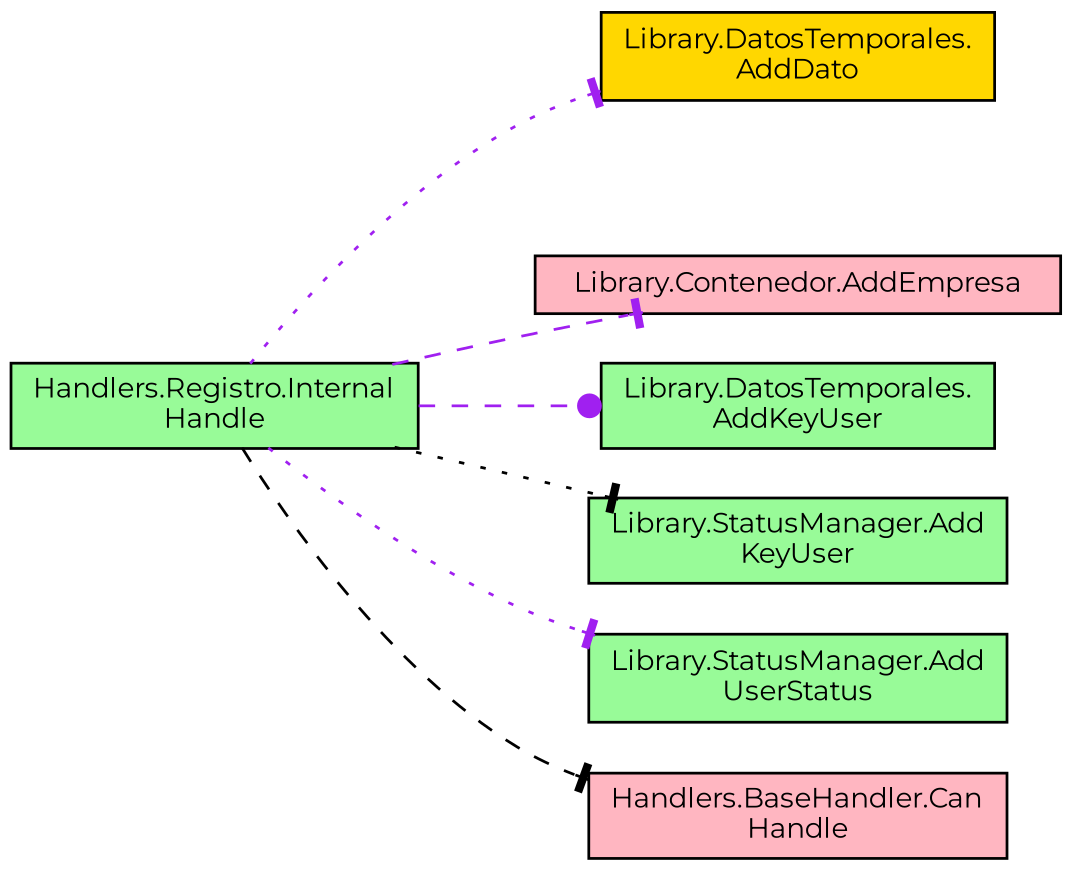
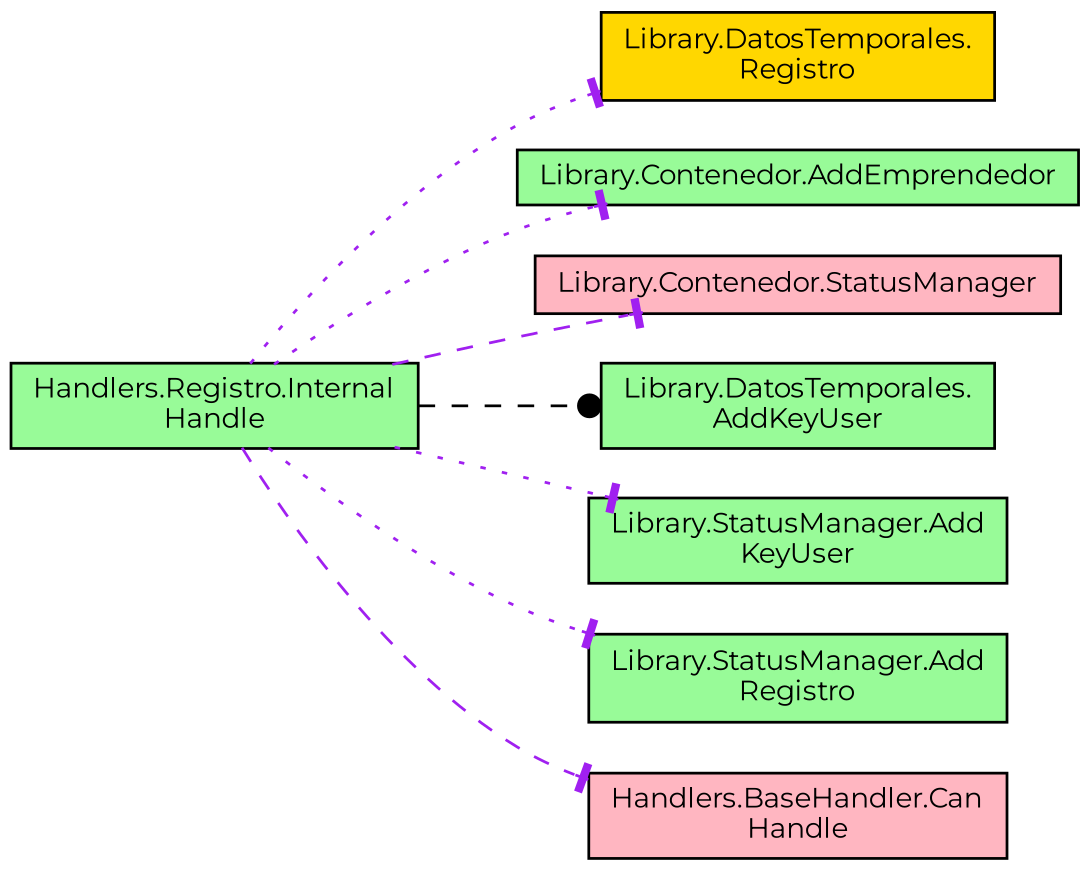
  digraph {
    fontname=Montserrat
    rankdir=LR
    node [color=black fillcolor=palegreen fontname=Montserrat fontsize=10 shape=record style=filled]
    edge [arrowhead=tee color=purple fontname=Montserrat fontsize=10 labelfontname=Helvetica labelfontsize=10 style=dotted]
    n1 [fontcolor=black height=0.2 label="Handlers.Registro.Internal\lHandle" width=0.4]
-   n2 [fillcolor=gold height=0.2 label="Library.DatosTemporales.\lAddDato" width=0.4]
-   n4 [fillcolor=lightpink height=0.2 label="Library.Contenedor.AddEmpresa" width=0.4]
+   n2 [fillcolor=gold height=0.2 label="Library.DatosTemporales.\lRegistro" width=0.4]
+   n3 [height=0.2 label="Library.Contenedor.AddEmprendedor" width=0.4]
+   n4 [fillcolor=lightpink height=0.2 label="Library.Contenedor.StatusManager" width=0.4]
    n5 [height=0.2 label="Library.DatosTemporales.\lAddKeyUser" width=0.4]
    n6 [height=0.2 label="Library.StatusManager.Add\lKeyUser" width=0.4]
-   n7 [height=0.2 label="Library.StatusManager.Add\lUserStatus" width=0.4]
+   n7 [height=0.2 label="Library.StatusManager.Add\lRegistro" width=0.4]
    n8 [fillcolor=lightpink height=0.2 label="Handlers.BaseHandler.Can\lHandle" width=0.4]
    n1 -> n2
+   n1 -> n3
    n1 -> n4 [style=dashed]
-   n1 -> n5 [arrowhead=dot style=dashed]
-   n1 -> n6 [color=black]
+   n1 -> n5 [arrowhead=dot color=black style=dashed]
+   n1 -> n6
    n1 -> n7
-   n1 -> n8 [color=black style=dashed]
+   n1 -> n8 [style=dashed]
  }
